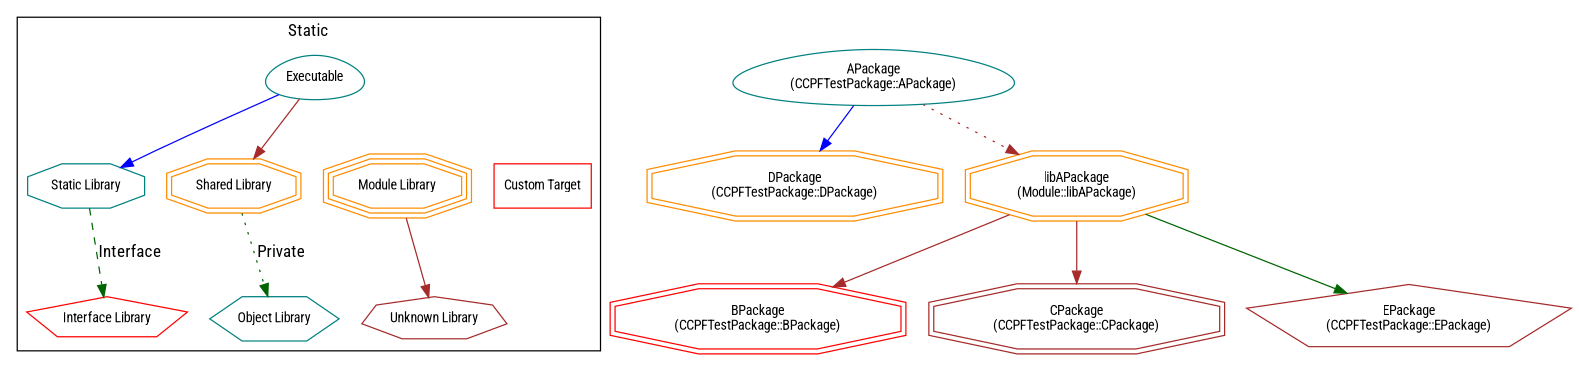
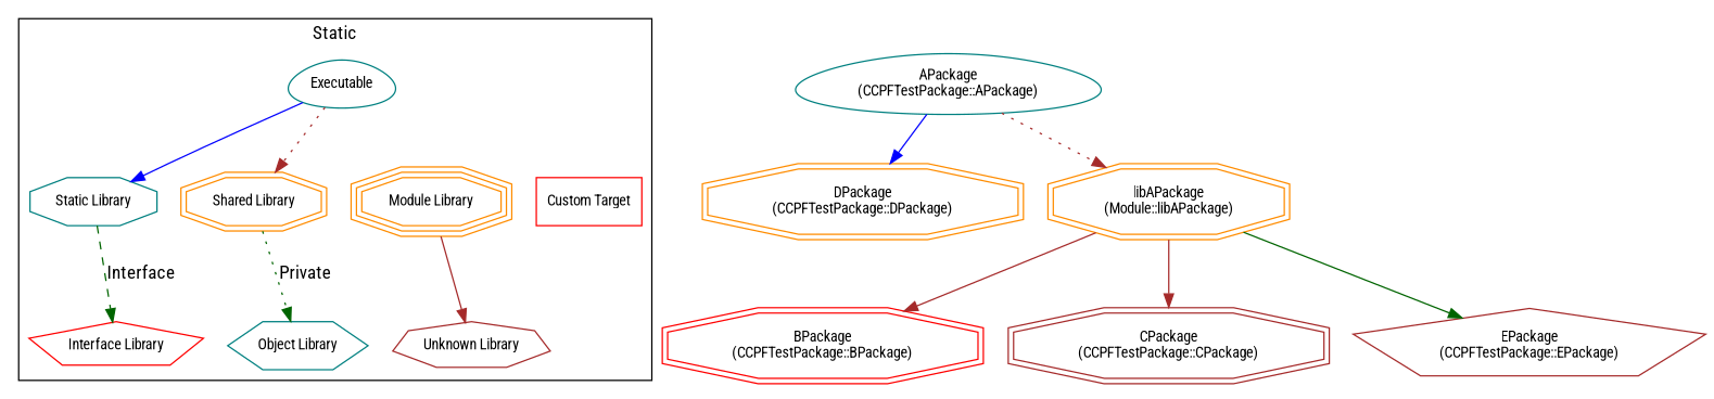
  digraph {
    fontname="Roboto Condensed"
    node [color=teal fontname="Roboto Condensed" fontsize=11 shape=doubleoctagon]
    edge [color=brown fontname="Roboto Condensed"]
    n1 [label=Executable shape=egg]
    n2 [label="Static Library" shape=octagon]
    n3 [color=darkorange label="Shared Library"]
    n4 [color=darkorange label="Module Library" shape=tripleoctagon]
    n5 [color=red label="Custom Target" shape=box]
    n6 [color=red label="Interface Library" shape=pentagon]
    n7 [label="Object Library" shape=hexagon]
    n8 [color=brown label="Unknown Library" shape=septagon]
    n9 [label="APackage\n(CCPFTestPackage::APackage)" shape=egg]
    n10 [color=darkorange label="DPackage\n(CCPFTestPackage::DPackage)"]
    n11 [color=darkorange label="libAPackage\n(Module::libAPackage)"]
    n12 [color=red label="BPackage\n(CCPFTestPackage::BPackage)"]
    n13 [color=brown label="CPackage\n(CCPFTestPackage::CPackage)"]
    n14 [color=brown label="EPackage\n(CCPFTestPackage::EPackage)" shape=pentagon]
    subgraph cluster_1 {
      color=black
      label=Static
      n1
      n2
      n3
      n4
      n5
      n6
      n7
      n8
    }
    n1 -> n2 [color=blue style=solid]
-   n1 -> n3 [style=solid]
+   n1 -> n3 [style=dotted]
    n1 -> n4 [style=invis color=""]
    n1 -> n5 [style=invis color=""]
    n2 -> n6 [color=darkgreen label=Interface style=dashed]
    n3 -> n7 [color=darkgreen label=Private style=dotted]
    n4 -> n8 [style=solid]
    n9 -> n10 [color=blue]
    n9 -> n11 [style=dotted]
    n11 -> n12
    n11 -> n13
    n11 -> n14 [color=darkgreen]
  }
